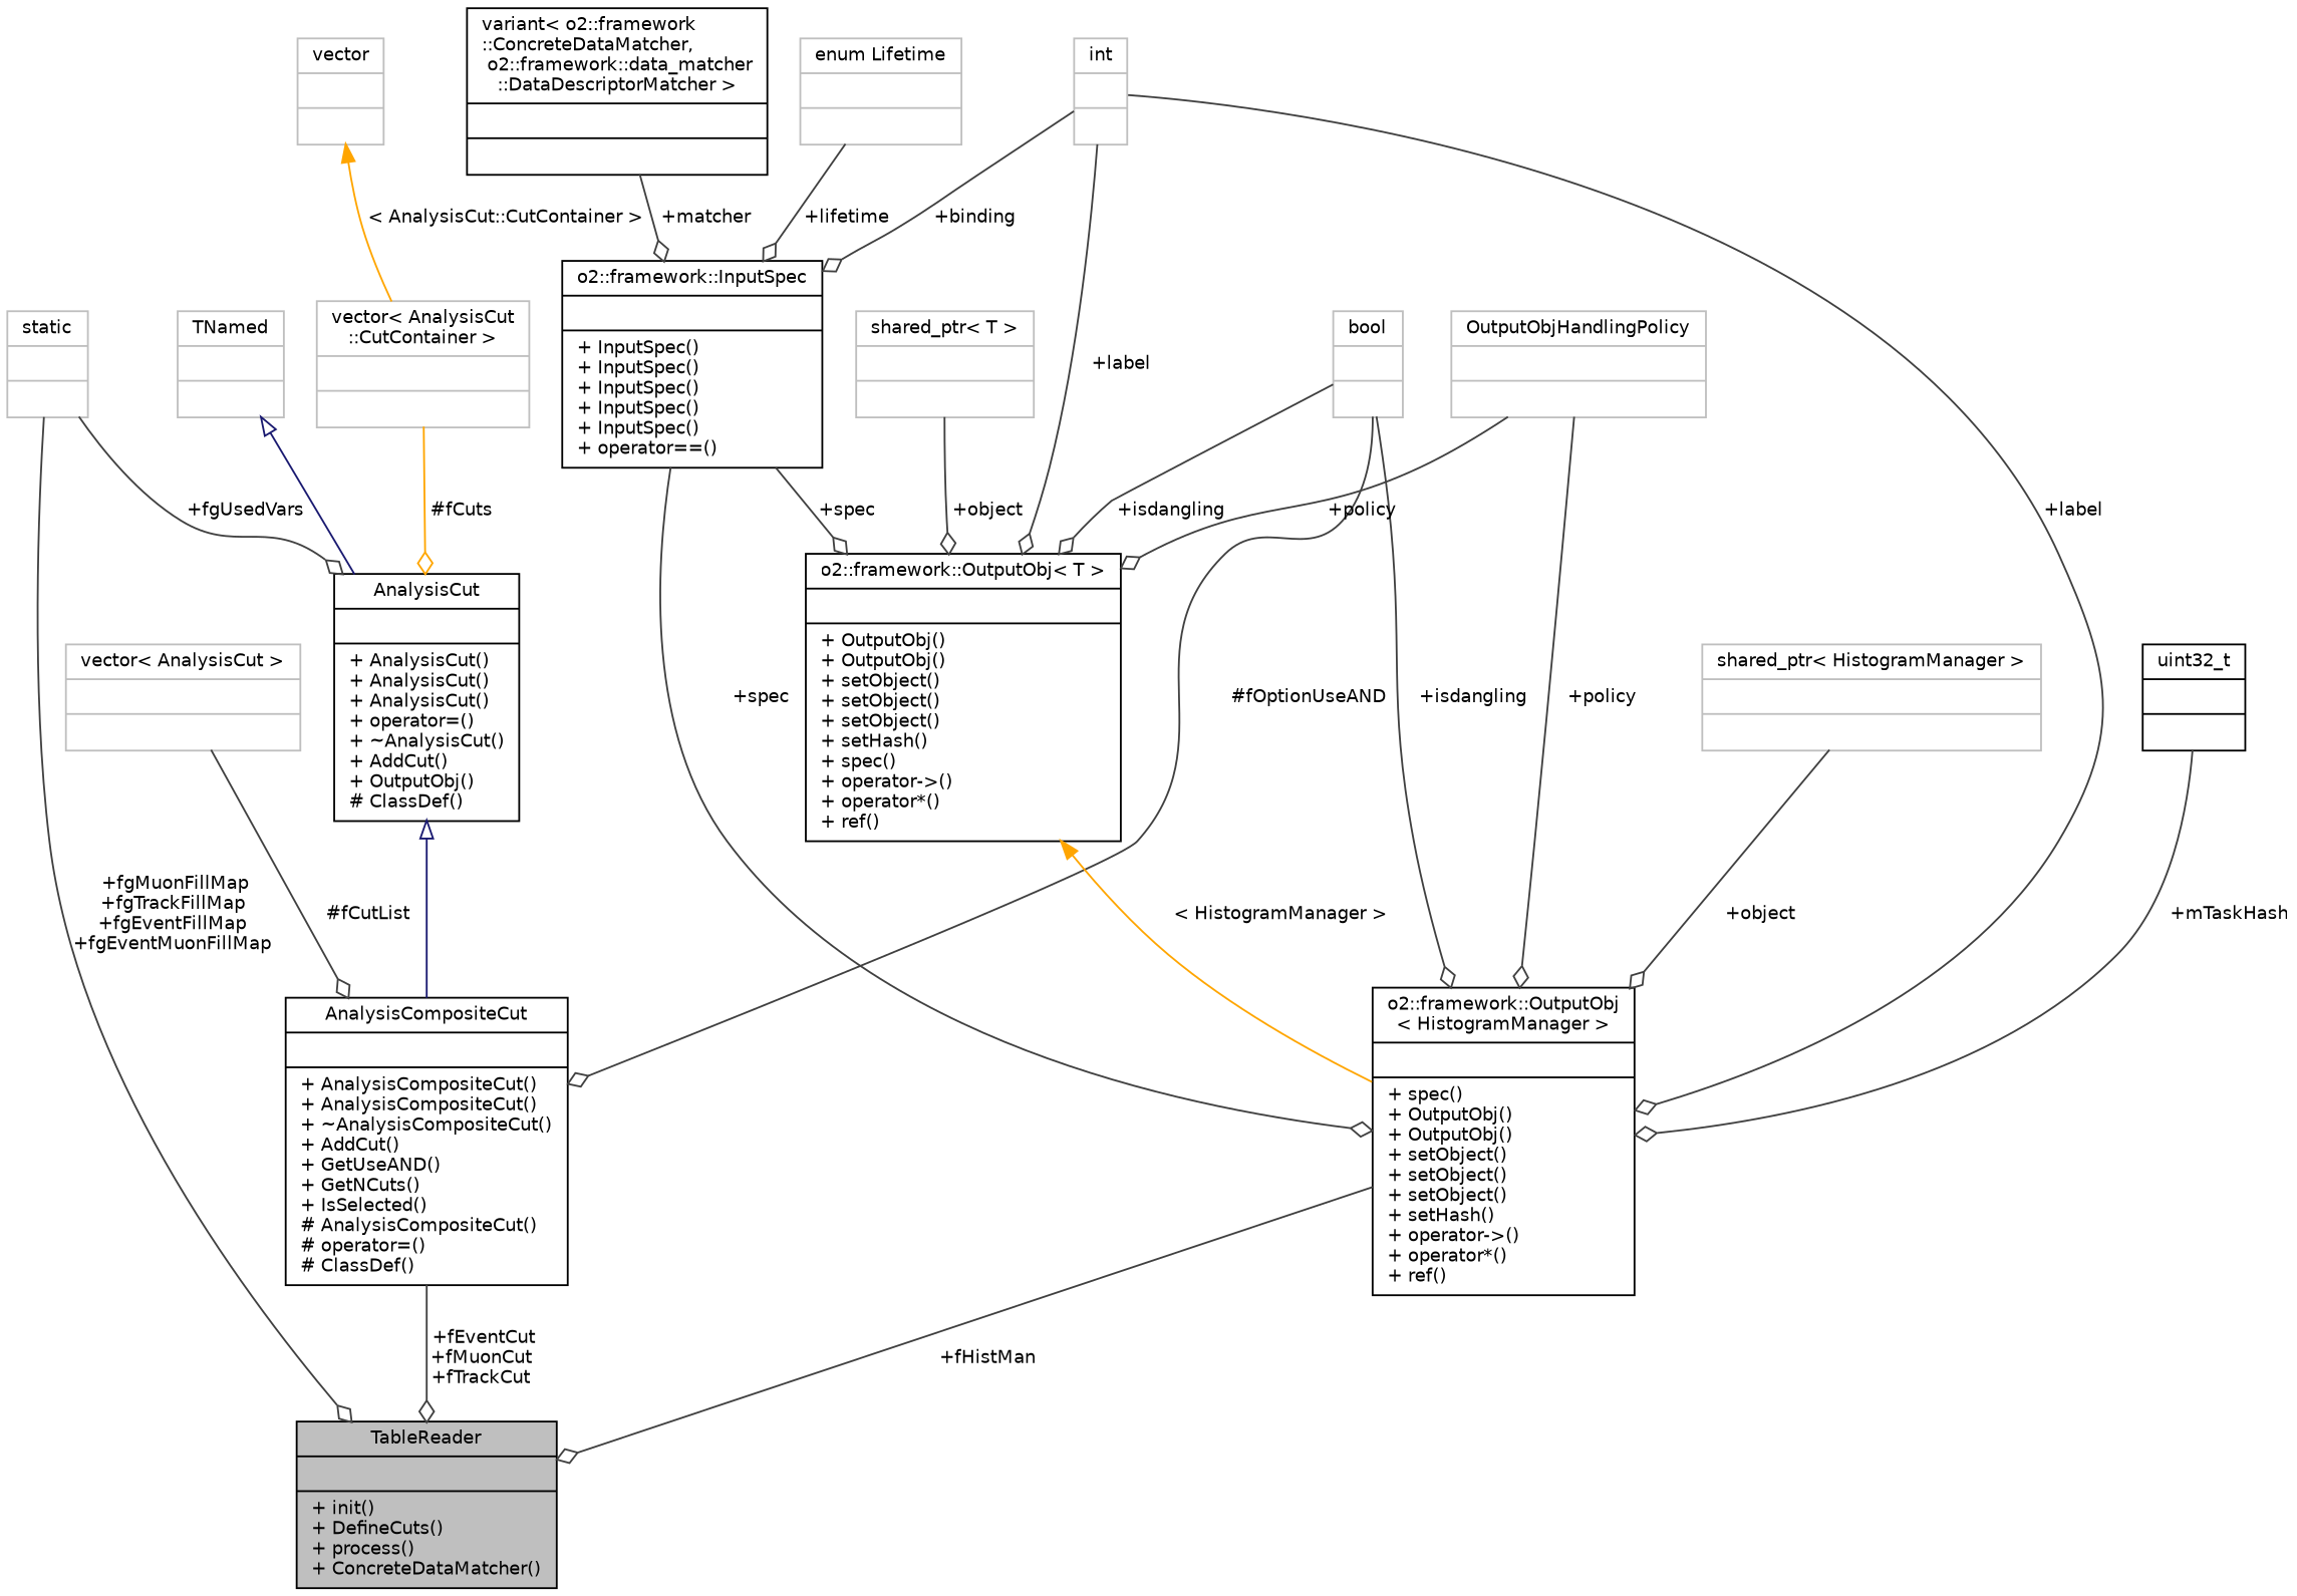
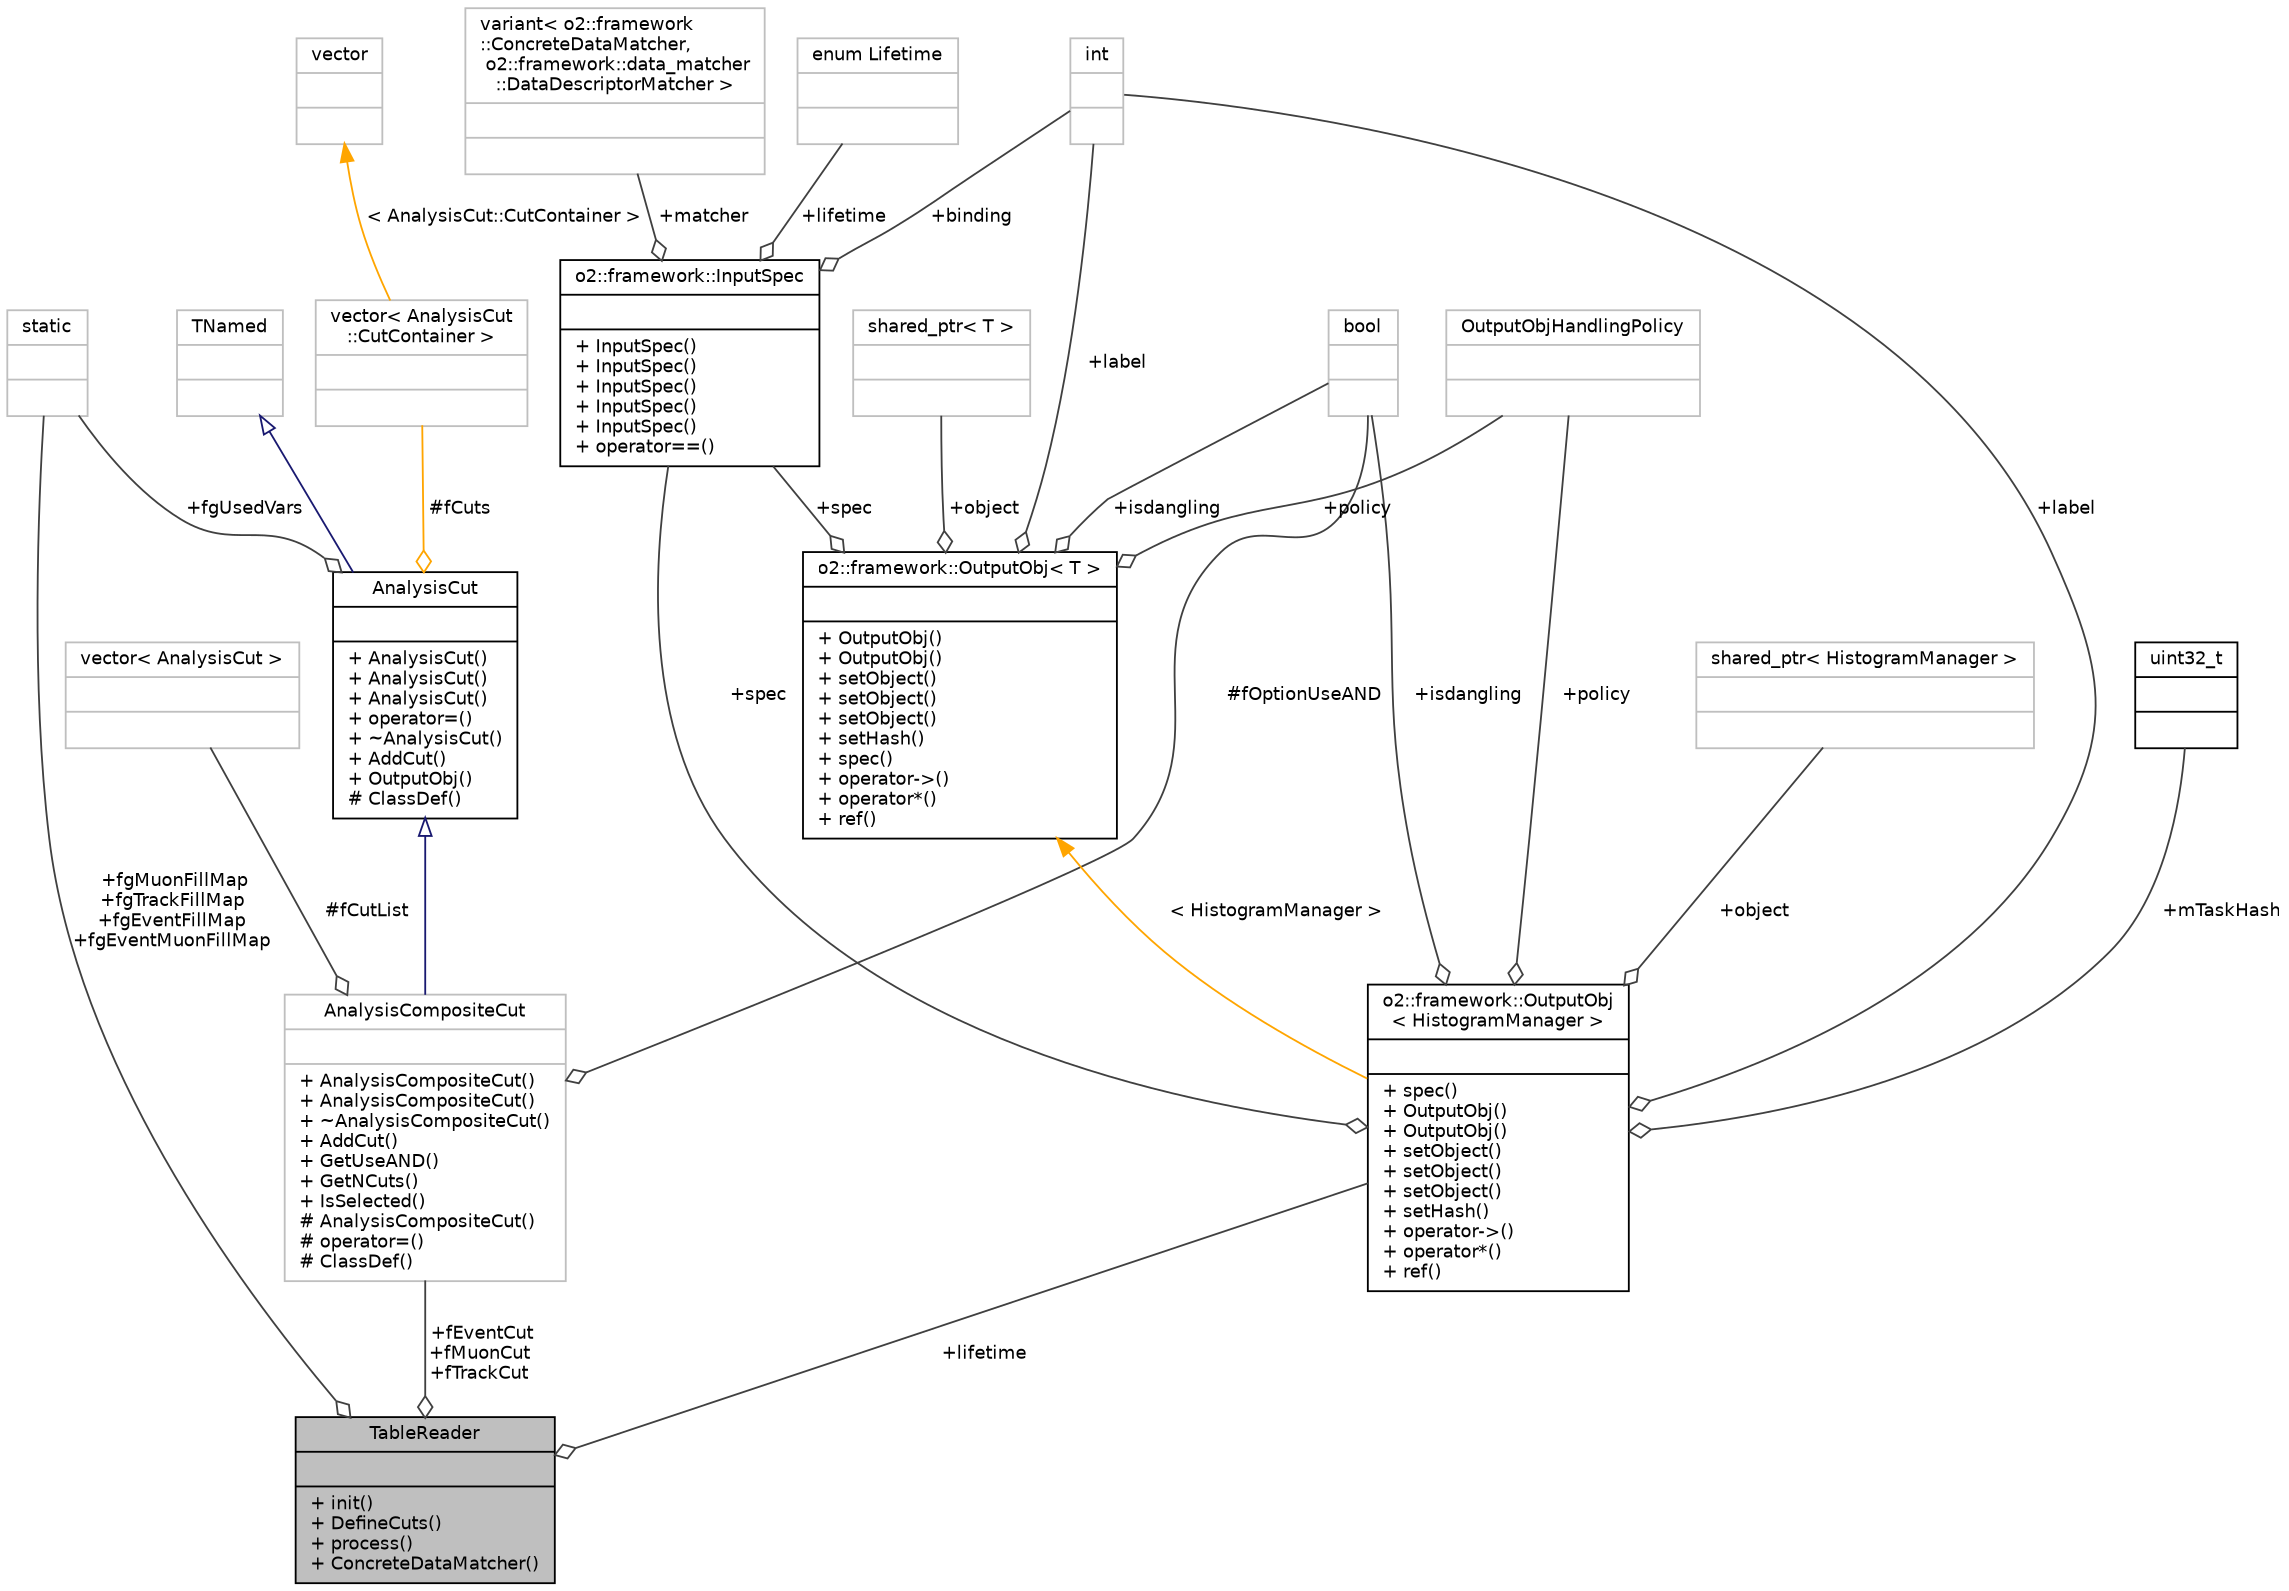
  digraph {
    node [color=grey75 fontname=Helvetica fontsize=10 shape=record]
    edge [arrowhead=odiamond color=grey25 fontname=Helvetica fontsize=10 labelfontname=Helvetica labelfontsize=10 style=solid]
    n1 [color=black fillcolor=grey75 fontcolor=black height=0.2 label="{TableReader\n||+ init()\l+ DefineCuts()\l+ process()\l+ ConcreteDataMatcher()\l}" style=filled width=0.4]
-   n2 [color=black height=0.2 label="{AnalysisCompositeCut\n||+ AnalysisCompositeCut()\l+ AnalysisCompositeCut()\l+ ~AnalysisCompositeCut()\l+ AddCut()\l+ GetUseAND()\l+ GetNCuts()\l+ IsSelected()\l# AnalysisCompositeCut()\l# operator=()\l# ClassDef()\l}" width=0.4]
+   n2 [height=0.2 label="{AnalysisCompositeCut\n||+ AnalysisCompositeCut()\l+ AnalysisCompositeCut()\l+ ~AnalysisCompositeCut()\l+ AddCut()\l+ GetUseAND()\l+ GetNCuts()\l+ IsSelected()\l# AnalysisCompositeCut()\l# operator=()\l# ClassDef()\l}" width=0.4]
    n3 [color=black height=0.2 label="{AnalysisCut\n||+ AnalysisCut()\l+ AnalysisCut()\l+ AnalysisCut()\l+ operator=()\l+ ~AnalysisCut()\l+ AddCut()\l+ OutputObj()\l# ClassDef()\l}" width=0.4]
    n4 [height=0.2 label="{TNamed\n||}" width=0.4]
    n5 [height=0.2 label="{vector\< AnalysisCut\l::CutContainer \>\n||}" width=0.4]
    n6 [height=0.2 label="{vector\n||}" width=0.4]
    n7 [height=0.2 label="{static\n||}" width=0.4]
    n8 [height=0.2 label="{vector\< AnalysisCut \>\n||}" width=0.4]
    n9 [height=0.2 label="{bool\n||}" width=0.4]
    n10 [color=black height=0.2 label="{o2::framework::OutputObj\l\< HistogramManager \>\n||+ spec()\l+ OutputObj()\l+ OutputObj()\l+ setObject()\l+ setObject()\l+ setObject()\l+ setHash()\l+ operator-\>()\l+ operator*()\l+ ref()\l}" width=0.4]
    n11 [color=black height=0.2 label="{o2::framework::OutputObj\< T \>\n||+ OutputObj()\l+ OutputObj()\l+ setObject()\l+ setObject()\l+ setObject()\l+ setHash()\l+ spec()\l+ operator-\>()\l+ operator*()\l+ ref()\l}" width=0.4]
    n12 [height=0.2 label="{shared_ptr\< HistogramManager \>\n||}" width=0.4]
    n13 [height=0.2 label="{OutputObjHandlingPolicy\n||}" width=0.4]
    n14 [color=black height=0.2 label="{uint32_t\n||}" width=0.4]
    n15 [height=0.2 label="{int\n||}" width=0.4]
    n16 [color=black height=0.2 label="{o2::framework::InputSpec\n||+ InputSpec()\l+ InputSpec()\l+ InputSpec()\l+ InputSpec()\l+ InputSpec()\l+ operator==()\l}" width=0.4]
    n17 [height=0.2 label="{enum Lifetime\n||}" width=0.4]
-   n18 [color=black height=0.2 label="{variant\< o2::framework\l::ConcreteDataMatcher,\l o2::framework::data_matcher\l::DataDescriptorMatcher \>\n||}" width=0.4]
+   n18 [height=0.2 label="{variant\< o2::framework\l::ConcreteDataMatcher,\l o2::framework::data_matcher\l::DataDescriptorMatcher \>\n||}" width=0.4]
    n19 [height=0.2 label="{shared_ptr\< T \>\n||}" width=0.4]
    n2 -> n1 [label=" +fEventCut\n+fMuonCut\n+fTrackCut"]
    n3 -> n2 [arrowtail=onormal color=midnightblue dir=back arrowhead=""]
    n4 -> n3 [arrowtail=onormal color=midnightblue dir=back arrowhead=""]
    n5 -> n3 [color=orange label=" #fCuts"]
    n6 -> n5 [color=orange dir=back label=" \< AnalysisCut::CutContainer \>" arrowhead=""]
    n7 -> n1 [label=" +fgMuonFillMap\n+fgTrackFillMap\n+fgEventFillMap\n+fgEventMuonFillMap"]
    n7 -> n3 [label=" +fgUsedVars"]
    n8 -> n2 [label=" #fCutList"]
    n9 -> n2 [label=" #fOptionUseAND"]
    n9 -> n10 [label=" +isdangling"]
    n9 -> n11 [label=" +isdangling"]
-   n10 -> n1 [label=" +fHistMan"]
+   n10 -> n1 [label=" +lifetime"]
    n11 -> n10 [color=orange dir=back label=" \< HistogramManager \>" arrowhead=""]
    n12 -> n10 [label=" +object"]
    n13 -> n10 [label=" +policy"]
    n13 -> n11 [label=" +policy"]
    n14 -> n10 [label=" +mTaskHash"]
    n15 -> n10 [label=" +label"]
    n15 -> n11 [label=" +label"]
    n15 -> n16 [label=" +binding"]
    n16 -> n10 [label=" +spec"]
    n16 -> n11 [label=" +spec"]
    n17 -> n16 [label=" +lifetime"]
    n18 -> n16 [label=" +matcher"]
    n19 -> n11 [label=" +object"]
  }
